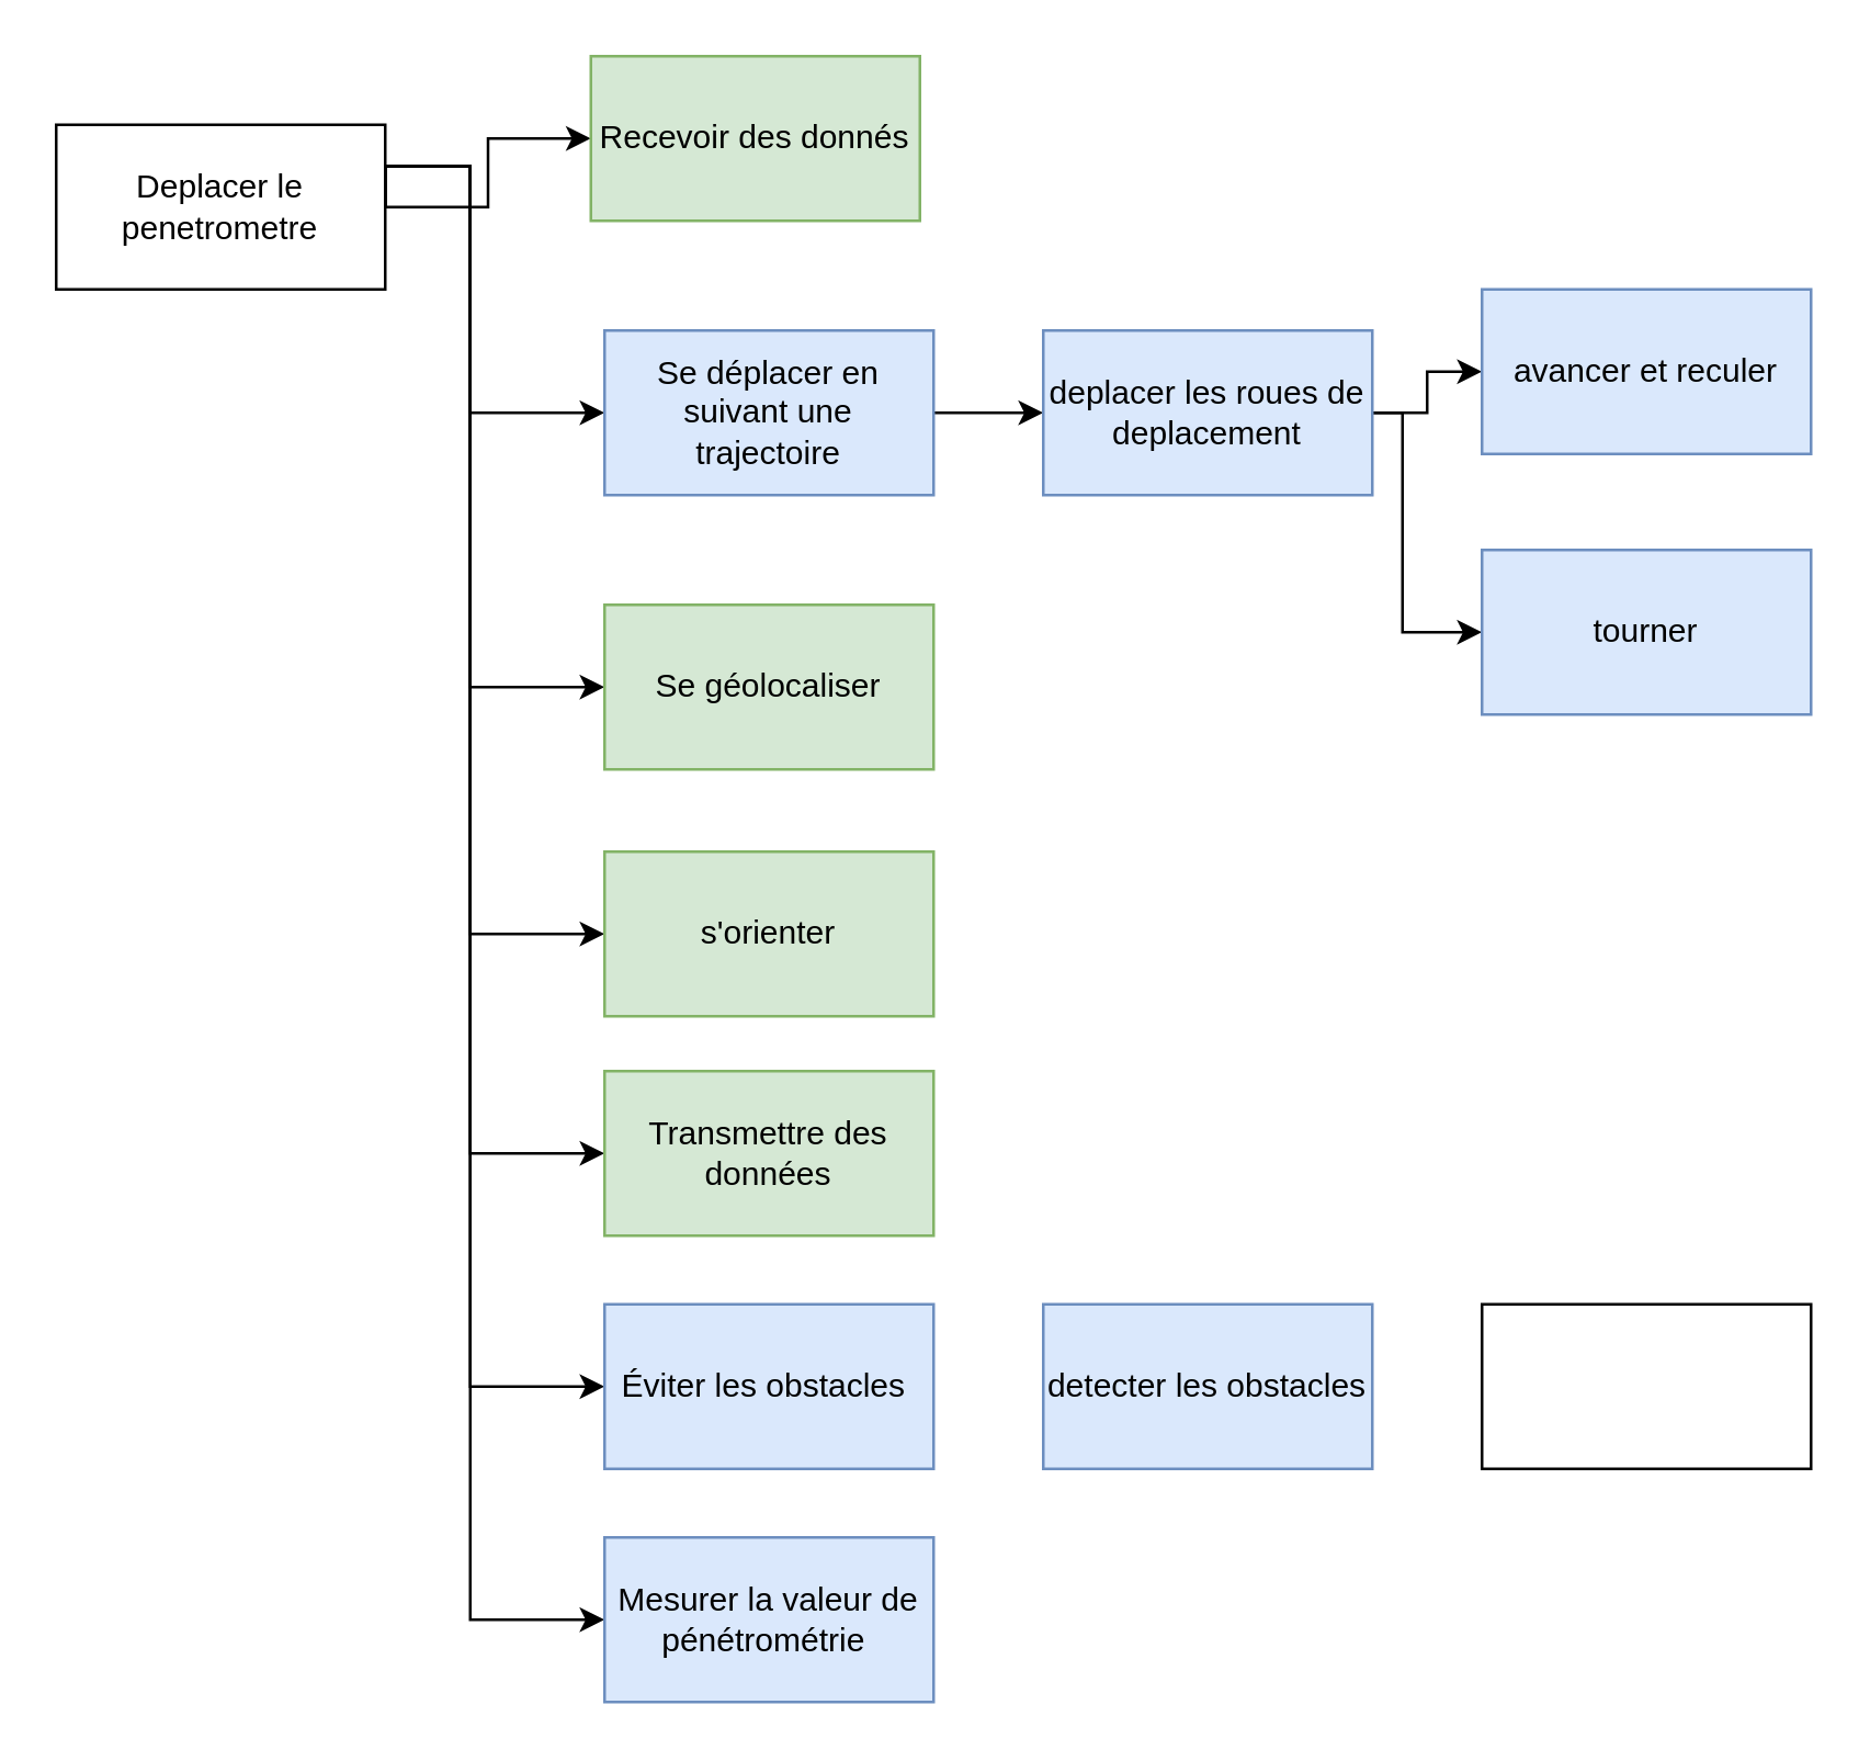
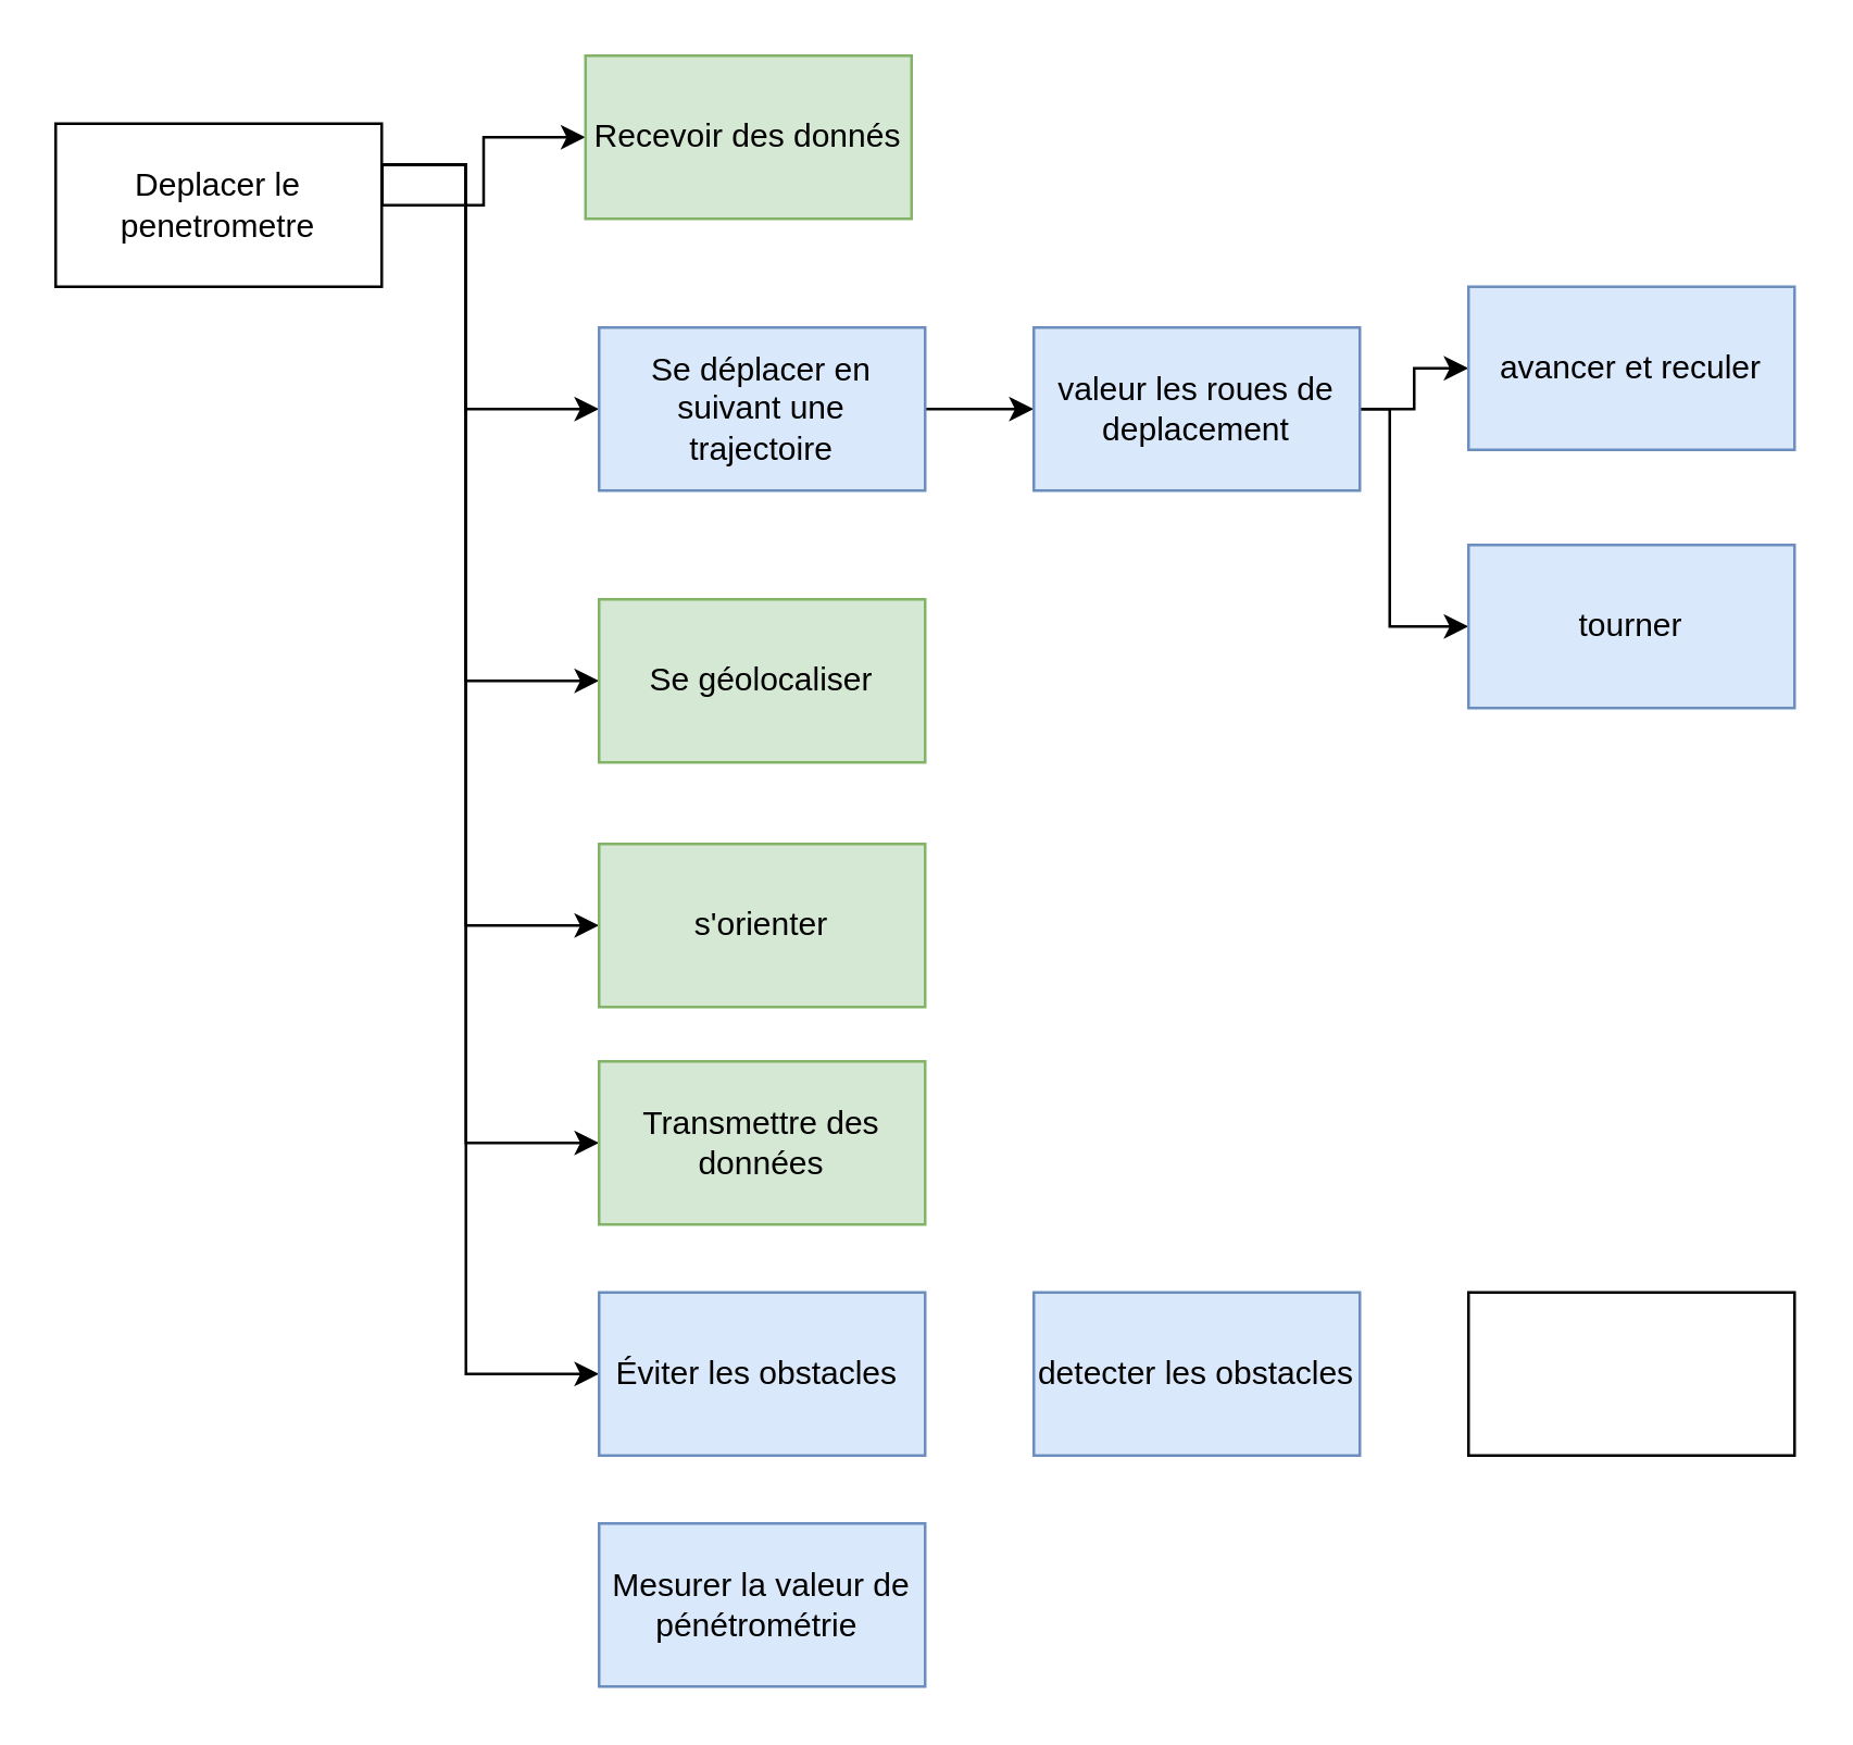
  <mxCell id="0" />
  <mxCell id="1" parent="0" />
  <mxCell id="2" style="edgeStyle=orthogonalEdgeStyle;rounded=0;orthogonalLoop=1;jettySize=auto;html=1;exitX=1;exitY=0.5;exitDx=0;exitDy=0;entryX=0;entryY=0.5;entryDx=0;entryDy=0;" parent="1" source="9" target="10" edge="1"><mxGeometry relative="1" as="geometry" /></mxCell>
  <mxCell id="3" style="edgeStyle=orthogonalEdgeStyle;rounded=0;orthogonalLoop=1;jettySize=auto;html=1;exitX=1;exitY=0.5;exitDx=0;exitDy=0;entryX=0;entryY=0.5;entryDx=0;entryDy=0;" parent="1" source="9" target="15" edge="1"><mxGeometry relative="1" as="geometry"><mxPoint x="170" y="160" as="targetPoint" /><Array as="points"><mxPoint x="171" y="60" /><mxPoint x="171" y="150" /></Array></mxGeometry></mxCell>
  <mxCell id="4" style="edgeStyle=orthogonalEdgeStyle;rounded=0;orthogonalLoop=1;jettySize=auto;html=1;exitX=1;exitY=0.5;exitDx=0;exitDy=0;entryX=0;entryY=0.5;entryDx=0;entryDy=0;" parent="1" source="9" target="11" edge="1"><mxGeometry relative="1" as="geometry"><mxPoint x="170" y="260" as="targetPoint" /><Array as="points"><mxPoint x="171" y="60" /><mxPoint x="171" y="250" /></Array></mxGeometry></mxCell>
  <mxCell id="5" style="edgeStyle=orthogonalEdgeStyle;rounded=0;orthogonalLoop=1;jettySize=auto;html=1;exitX=1;exitY=0.5;exitDx=0;exitDy=0;entryX=0;entryY=0.5;entryDx=0;entryDy=0;" parent="1" source="9" target="12" edge="1"><mxGeometry relative="1" as="geometry"><mxPoint x="170" y="340" as="targetPoint" /><Array as="points"><mxPoint x="171" y="60" /><mxPoint x="171" y="340" /></Array></mxGeometry></mxCell>
  <mxCell id="6" style="edgeStyle=orthogonalEdgeStyle;rounded=0;orthogonalLoop=1;jettySize=auto;html=1;exitX=1;exitY=0.5;exitDx=0;exitDy=0;entryX=0;entryY=0.5;entryDx=0;entryDy=0;" parent="1" source="9" target="13" edge="1"><mxGeometry relative="1" as="geometry"><mxPoint x="170" y="420" as="targetPoint" /><Array as="points"><mxPoint x="171" y="60" /><mxPoint x="171" y="420" /></Array></mxGeometry></mxCell>
  <mxCell id="7" style="edgeStyle=orthogonalEdgeStyle;rounded=0;orthogonalLoop=1;jettySize=auto;html=1;exitX=1;exitY=0.5;exitDx=0;exitDy=0;entryX=0;entryY=0.5;entryDx=0;entryDy=0;" parent="1" source="9" target="16" edge="1"><mxGeometry relative="1" as="geometry"><mxPoint x="170" y="500" as="targetPoint" /><Array as="points"><mxPoint x="171" y="60" /><mxPoint x="171" y="505" /></Array></mxGeometry></mxCell>
- <mxCell id="8" style="edgeStyle=orthogonalEdgeStyle;rounded=0;orthogonalLoop=1;jettySize=auto;html=1;exitX=1;exitY=0.5;exitDx=0;exitDy=0;entryX=0;entryY=0.5;entryDx=0;entryDy=0;" parent="1" source="9" target="17" edge="1"><mxGeometry relative="1" as="geometry"><mxPoint x="170" y="590" as="targetPoint" /><Array as="points"><mxPoint x="171" y="60" /><mxPoint x="171" y="590" /></Array></mxGeometry></mxCell>
  <mxCell id="9" value="Deplacer le penetrometre" style="rounded=0;whiteSpace=wrap;html=1;" parent="1" vertex="1"><mxGeometry x="20" y="45" width="120" height="60" as="geometry" /></mxCell>
  <mxCell id="10" value="Recevoir des donnés" style="rounded=0;whiteSpace=wrap;html=1;fillColor=#d5e8d4;strokeColor=#82b366;" parent="1" vertex="1"><mxGeometry x="215" y="20" width="120" height="60" as="geometry" /></mxCell>
  <mxCell id="11" value="Se géolocaliser" style="rounded=0;whiteSpace=wrap;html=1;fillColor=#d5e8d4;strokeColor=#82b366;" parent="1" vertex="1"><mxGeometry x="220" y="220" width="120" height="60" as="geometry" /></mxCell>
  <mxCell id="12" value="s'orienter" style="rounded=0;whiteSpace=wrap;html=1;fillColor=#d5e8d4;strokeColor=#82b366;" parent="1" vertex="1"><mxGeometry x="220" y="310" width="120" height="60" as="geometry" /></mxCell>
  <mxCell id="13" value="Transmettre des données" style="rounded=0;whiteSpace=wrap;html=1;fillColor=#d5e8d4;strokeColor=#82b366;" parent="1" vertex="1"><mxGeometry x="220" y="390" width="120" height="60" as="geometry" /></mxCell>
  <mxCell id="14" style="edgeStyle=orthogonalEdgeStyle;rounded=0;orthogonalLoop=1;jettySize=auto;html=1;exitX=1;exitY=0.5;exitDx=0;exitDy=0;entryX=0;entryY=0.5;entryDx=0;entryDy=0;" edge="1" parent="1" source="15" target="20"><mxGeometry relative="1" as="geometry" /></mxCell>
  <mxCell id="15" value="Se déplacer en suivant une&lt;br/&gt;trajectoire" style="rounded=0;whiteSpace=wrap;html=1;fillColor=#dae8fc;strokeColor=#6c8ebf;" parent="1" vertex="1"><mxGeometry x="220" y="120" width="120" height="60" as="geometry" /></mxCell>
  <mxCell id="16" value="Éviter les obstacles&amp;nbsp;" style="rounded=0;whiteSpace=wrap;html=1;fillColor=#dae8fc;strokeColor=#6c8ebf;" parent="1" vertex="1"><mxGeometry x="220" y="475" width="120" height="60" as="geometry" /></mxCell>
  <mxCell id="17" value="Mesurer la valeur de&lt;br/&gt;pénétrométrie&amp;nbsp;" style="rounded=0;whiteSpace=wrap;html=1;fillColor=#dae8fc;strokeColor=#6c8ebf;" parent="1" vertex="1"><mxGeometry x="220" y="560" width="120" height="60" as="geometry" /></mxCell>
  <mxCell id="18" style="edgeStyle=orthogonalEdgeStyle;rounded=0;orthogonalLoop=1;jettySize=auto;html=1;exitX=1;exitY=0.5;exitDx=0;exitDy=0;entryX=0;entryY=0.5;entryDx=0;entryDy=0;" edge="1" parent="1" source="20" target="22"><mxGeometry relative="1" as="geometry" /></mxCell>
  <mxCell id="19" style="edgeStyle=orthogonalEdgeStyle;rounded=0;orthogonalLoop=1;jettySize=auto;html=1;exitX=1;exitY=0.5;exitDx=0;exitDy=0;entryX=0;entryY=0.5;entryDx=0;entryDy=0;" edge="1" parent="1" source="20" target="23"><mxGeometry relative="1" as="geometry"><mxPoint x="510" y="230" as="targetPoint" /><Array as="points"><mxPoint x="511" y="150" /><mxPoint x="511" y="230" /></Array></mxGeometry></mxCell>
- <mxCell id="20" value="deplacer les roues de deplacement" style="rounded=0;whiteSpace=wrap;html=1;fillColor=#dae8fc;strokeColor=#6c8ebf;" vertex="1" parent="1"><mxGeometry x="380" y="120" width="120" height="60" as="geometry" /></mxCell>
+ <mxCell id="20" value="valeur les roues de deplacement" style="rounded=0;whiteSpace=wrap;html=1;fillColor=#dae8fc;strokeColor=#6c8ebf;" vertex="1" parent="1"><mxGeometry x="380" y="120" width="120" height="60" as="geometry" /></mxCell>
  <mxCell id="21" value="detecter les obstacles" style="rounded=0;whiteSpace=wrap;html=1;fillColor=#dae8fc;strokeColor=#6c8ebf;" vertex="1" parent="1"><mxGeometry x="380" y="475" width="120" height="60" as="geometry" /></mxCell>
  <mxCell id="22" value="avancer et reculer" style="rounded=0;whiteSpace=wrap;html=1;fillColor=#dae8fc;strokeColor=#6c8ebf;" vertex="1" parent="1"><mxGeometry x="540" y="105" width="120" height="60" as="geometry" /></mxCell>
  <mxCell id="23" value="tourner" style="rounded=0;whiteSpace=wrap;html=1;fillColor=#dae8fc;strokeColor=#6c8ebf;" vertex="1" parent="1"><mxGeometry x="540" y="200" width="120" height="60" as="geometry" /></mxCell>
  <mxCell id="24" value="" style="rounded=0;whiteSpace=wrap;html=1;" vertex="1" parent="1"><mxGeometry x="540" y="475" width="120" height="60" as="geometry" /></mxCell>
